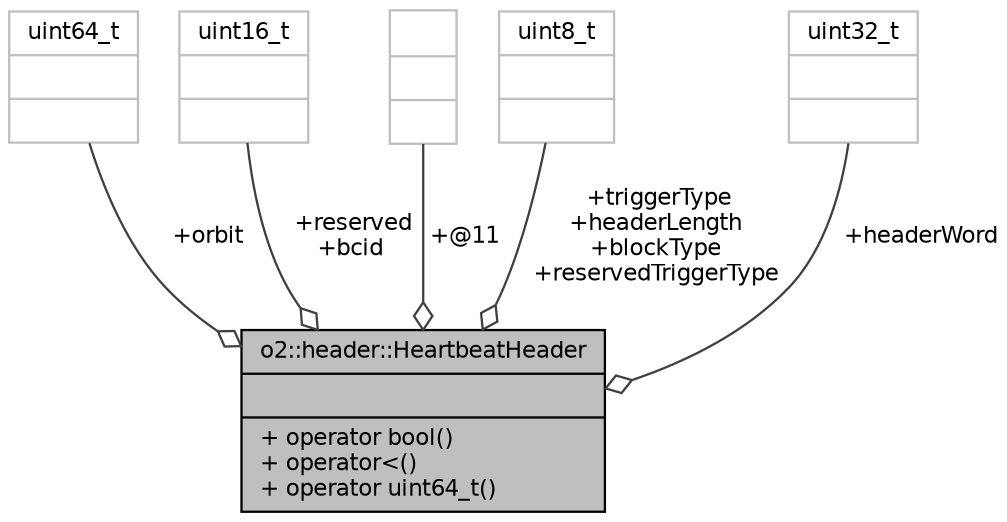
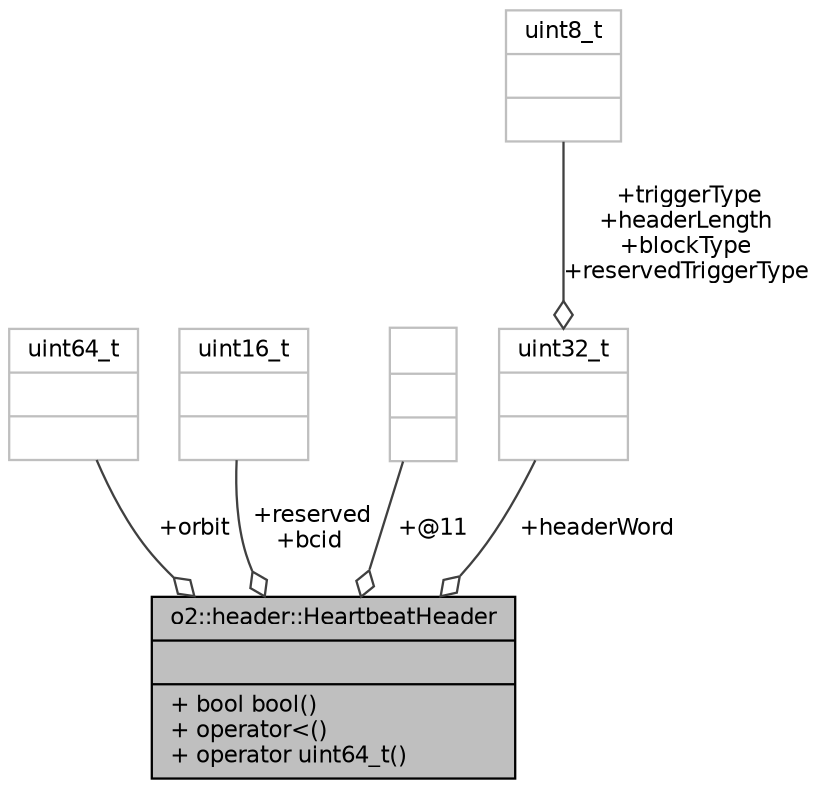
  digraph {
    node [color=grey75 fontname=Helvetica fontsize=10 shape=record]
    edge [arrowhead=odiamond color=grey25 fontname=Helvetica fontsize=10 labelfontname=Helvetica labelfontsize=10 style=solid]
-   n1 [color=black fillcolor=grey75 fontcolor=black height=0.2 label="{o2::header::HeartbeatHeader\n||+ operator bool()\l+ operator\<()\l+ operator uint64_t()\l}" style=filled width=0.4]
+   n1 [color=black fillcolor=grey75 fontcolor=black height=0.2 label="{o2::header::HeartbeatHeader\n||+ bool bool()\l+ operator\<()\l+ operator uint64_t()\l}" style=filled width=0.4]
    n2 [height=0.2 label="{uint64_t\n||}" width=0.4]
    n3 [height=0.2 label="{uint16_t\n||}" width=0.4]
    n4 [height=0.2 label="{\n||}" width=0.4]
    n5 [height=0.2 label="{uint8_t\n||}" width=0.4]
    n6 [height=0.2 label="{uint32_t\n||}" width=0.4]
    n2 -> n1 [label=" +orbit"]
    n3 -> n1 [label=" +reserved\n+bcid"]
    n4 -> n1 [label=" +@11"]
-   n5 -> n1 [label=" +triggerType\n+headerLength\n+blockType\n+reservedTriggerType"]
+   n5 -> n6 [label=" +triggerType\n+headerLength\n+blockType\n+reservedTriggerType"]
    n6 -> n1 [label=" +headerWord"]
  }
